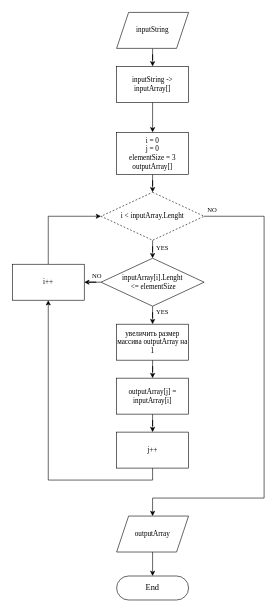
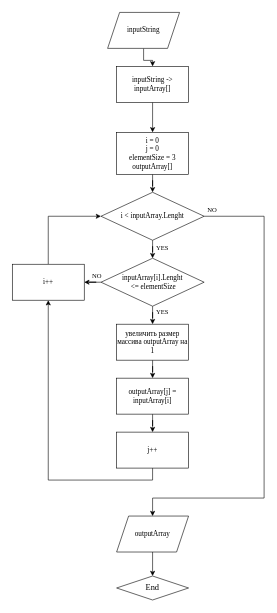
  <mxCell id="0" />
  <mxCell id="1" parent="0" />
  <mxCell id="2" style="edgeStyle=orthogonalEdgeStyle;rounded=0;orthogonalLoop=1;jettySize=auto;html=1;entryX=0.5;entryY=0;entryDx=0;entryDy=0;fontFamily=Tahoma;" parent="1" source="3" target="6" edge="1"><mxGeometry relative="1" as="geometry" /></mxCell>
  <mxCell id="3" value="i = 0&lt;br&gt;j = 0&lt;br&gt;elementSize = 3&lt;br&gt;outputArray[]" style="rounded=0;whiteSpace=wrap;html=1;fontFamily=Tahoma;" parent="1" vertex="1"><mxGeometry x="194" y="220" width="120" height="70" as="geometry" /></mxCell>
  <mxCell id="4" value="YES" style="edgeStyle=orthogonalEdgeStyle;rounded=0;orthogonalLoop=1;jettySize=auto;html=1;entryX=0.5;entryY=0;entryDx=0;entryDy=0;fontFamily=Tahoma;" parent="1" source="6" target="9" edge="1"><mxGeometry x="-0.5" y="16" relative="1" as="geometry"><mxPoint as="offset" /></mxGeometry></mxCell>
  <mxCell id="5" value="NO" style="edgeStyle=orthogonalEdgeStyle;rounded=0;orthogonalLoop=1;jettySize=auto;html=1;fontFamily=Tahoma;exitX=1;exitY=0.5;exitDx=0;exitDy=0;entryX=0.5;entryY=0;entryDx=0;entryDy=0;" parent="1" source="6" target="20" edge="1"><mxGeometry x="-0.968" y="10" relative="1" as="geometry"><mxPoint x="200" y="850" as="targetPoint" /><Array as="points"><mxPoint x="440" y="360" /><mxPoint x="440" y="830" /><mxPoint x="254" y="830" /></Array><mxPoint as="offset" /></mxGeometry></mxCell>
- <mxCell id="6" value="i &amp;lt; inputArray.Lenght" style="rhombus;whiteSpace=wrap;html=1;fontFamily=Tahoma;dashed=1;" parent="1" vertex="1"><mxGeometry x="168" y="320" width="172" height="80" as="geometry" /></mxCell>
+ <mxCell id="6" value="i &amp;lt; inputArray.Lenght" style="rhombus;whiteSpace=wrap;html=1;fontFamily=Tahoma;" parent="1" vertex="1"><mxGeometry x="168" y="320" width="172" height="80" as="geometry" /></mxCell>
  <mxCell id="7" value="NO" style="edgeStyle=orthogonalEdgeStyle;rounded=0;orthogonalLoop=1;jettySize=auto;html=1;fontFamily=Tahoma;entryX=1;entryY=0.5;entryDx=0;entryDy=0;" parent="1" source="9" target="13" edge="1"><mxGeometry x="-0.739" y="-10" relative="1" as="geometry"><mxPoint x="40" y="590" as="targetPoint" /><mxPoint as="offset" /></mxGeometry></mxCell>
  <mxCell id="8" value="YES" style="edgeStyle=orthogonalEdgeStyle;rounded=0;orthogonalLoop=1;jettySize=auto;html=1;entryX=0.5;entryY=0;entryDx=0;entryDy=0;fontFamily=Tahoma;" parent="1" source="9" target="24" edge="1"><mxGeometry x="0.2" y="16" relative="1" as="geometry"><mxPoint as="offset" /></mxGeometry></mxCell>
  <mxCell id="9" value="inputArray[i].Lenght&lt;br&gt;&amp;nbsp;&amp;lt;= elementSize" style="rhombus;whiteSpace=wrap;html=1;fontFamily=Tahoma;" parent="1" vertex="1"><mxGeometry x="168" y="430" width="172" height="80" as="geometry" /></mxCell>
  <mxCell id="10" style="edgeStyle=orthogonalEdgeStyle;rounded=0;orthogonalLoop=1;jettySize=auto;html=1;entryX=0.5;entryY=1;entryDx=0;entryDy=0;fontFamily=Tahoma;exitX=0.5;exitY=1;exitDx=0;exitDy=0;" parent="1" source="11" target="13" edge="1"><mxGeometry relative="1" as="geometry" /></mxCell>
  <mxCell id="11" value="j++" style="rounded=0;whiteSpace=wrap;html=1;fontFamily=Tahoma;" parent="1" vertex="1"><mxGeometry x="194" y="720" width="120" height="60" as="geometry" /></mxCell>
  <mxCell id="12" style="edgeStyle=orthogonalEdgeStyle;rounded=0;orthogonalLoop=1;jettySize=auto;html=1;entryX=0;entryY=0.5;entryDx=0;entryDy=0;fontFamily=Tahoma;exitX=0.5;exitY=0;exitDx=0;exitDy=0;" parent="1" source="13" target="6" edge="1"><mxGeometry relative="1" as="geometry" /></mxCell>
  <mxCell id="13" value="i++" style="rounded=0;whiteSpace=wrap;html=1;fontFamily=Tahoma;" parent="1" vertex="1"><mxGeometry x="20" y="440" width="120" height="60" as="geometry" /></mxCell>
  <mxCell id="14" style="edgeStyle=orthogonalEdgeStyle;rounded=0;orthogonalLoop=1;jettySize=auto;html=1;entryX=0.5;entryY=0;entryDx=0;entryDy=0;fontFamily=Tahoma;exitX=0.5;exitY=1;exitDx=0;exitDy=0;" parent="1" source="20" target="15" edge="1"><mxGeometry relative="1" as="geometry"><mxPoint x="254" y="860" as="sourcePoint" /></mxGeometry></mxCell>
- <mxCell id="15" value="End" style="rounded=1;whiteSpace=wrap;html=1;fontFamily=Tahoma;fontSize=14;arcSize=50;" parent="1" vertex="1"><mxGeometry x="194" y="960" width="120" height="40" as="geometry" /></mxCell>
+ <mxCell id="15" value="End" style="rhombus;whiteSpace=wrap;html=1;fontFamily=Tahoma;fontSize=14;arcSize=50;" parent="1" vertex="1"><mxGeometry x="194" y="960" width="120" height="40" as="geometry" /></mxCell>
  <mxCell id="16" style="edgeStyle=orthogonalEdgeStyle;rounded=0;orthogonalLoop=1;jettySize=auto;html=1;entryX=0.5;entryY=0;entryDx=0;entryDy=0;fontFamily=Tahoma;" parent="1" source="17" target="19" edge="1"><mxGeometry relative="1" as="geometry" /></mxCell>
- <mxCell id="17" value="inputString" style="shape=parallelogram;perimeter=parallelogramPerimeter;whiteSpace=wrap;html=1;fixedSize=1;fontFamily=Tahoma;" parent="1" vertex="1"><mxGeometry x="194" y="20" width="120" height="60" as="geometry" /></mxCell>
+ <mxCell id="17" value="inputString" style="shape=parallelogram;perimeter=parallelogramPerimeter;whiteSpace=wrap;html=1;fixedSize=1;fontFamily=Tahoma;" parent="1" vertex="1"><mxGeometry x="179" y="20" width="120" height="60" as="geometry" /></mxCell>
  <mxCell id="18" style="edgeStyle=orthogonalEdgeStyle;rounded=0;orthogonalLoop=1;jettySize=auto;html=1;entryX=0.5;entryY=0;entryDx=0;entryDy=0;fontFamily=Tahoma;" parent="1" source="19" target="3" edge="1"><mxGeometry relative="1" as="geometry" /></mxCell>
  <mxCell id="19" value="inputString -&amp;gt; inputArray[]" style="rounded=0;whiteSpace=wrap;html=1;fontFamily=Tahoma;" parent="1" vertex="1"><mxGeometry x="194" y="110" width="120" height="60" as="geometry" /></mxCell>
  <mxCell id="20" value="outputArray" style="shape=parallelogram;perimeter=parallelogramPerimeter;whiteSpace=wrap;html=1;fixedSize=1;fontFamily=Tahoma;" parent="1" vertex="1"><mxGeometry x="194" y="860" width="120" height="60" as="geometry" /></mxCell>
  <mxCell id="21" style="edgeStyle=orthogonalEdgeStyle;rounded=0;orthogonalLoop=1;jettySize=auto;html=1;entryX=0.5;entryY=0;entryDx=0;entryDy=0;fontFamily=Tahoma;" parent="1" source="22" target="11" edge="1"><mxGeometry relative="1" as="geometry" /></mxCell>
  <mxCell id="22" value="outputArray[j] = inputArray[i]" style="rounded=0;whiteSpace=wrap;html=1;fontFamily=Tahoma;" parent="1" vertex="1"><mxGeometry x="194" y="630" width="120" height="60" as="geometry" /></mxCell>
  <mxCell id="23" style="edgeStyle=orthogonalEdgeStyle;rounded=0;orthogonalLoop=1;jettySize=auto;html=1;entryX=0.5;entryY=0;entryDx=0;entryDy=0;fontFamily=Tahoma;" parent="1" source="24" target="22" edge="1"><mxGeometry relative="1" as="geometry" /></mxCell>
  <mxCell id="24" value="увеличить размер массива outputArray на 1" style="rounded=0;whiteSpace=wrap;html=1;fontFamily=Tahoma;" parent="1" vertex="1"><mxGeometry x="194" y="540" width="120" height="60" as="geometry" /></mxCell>
